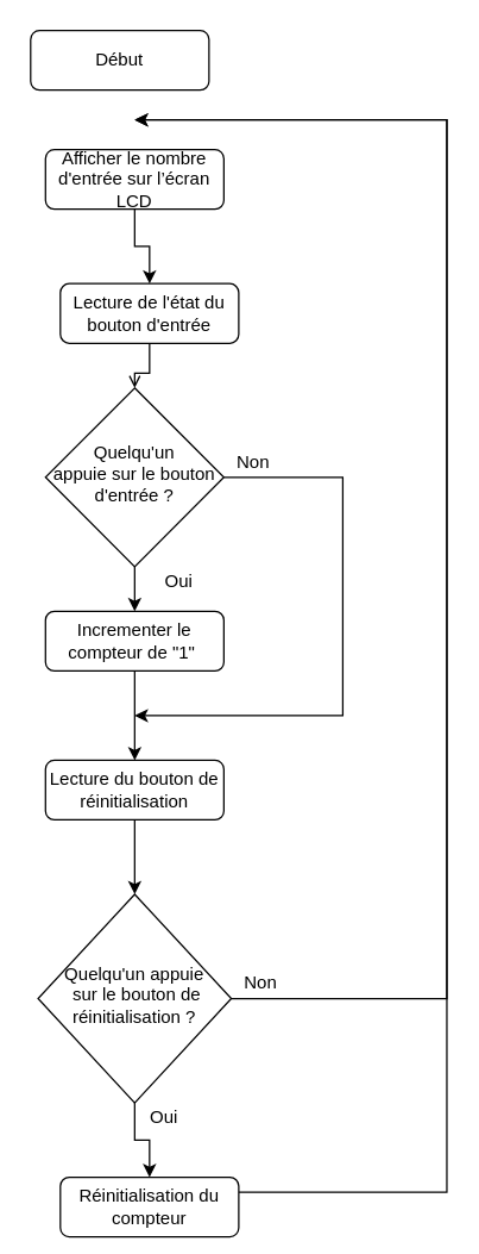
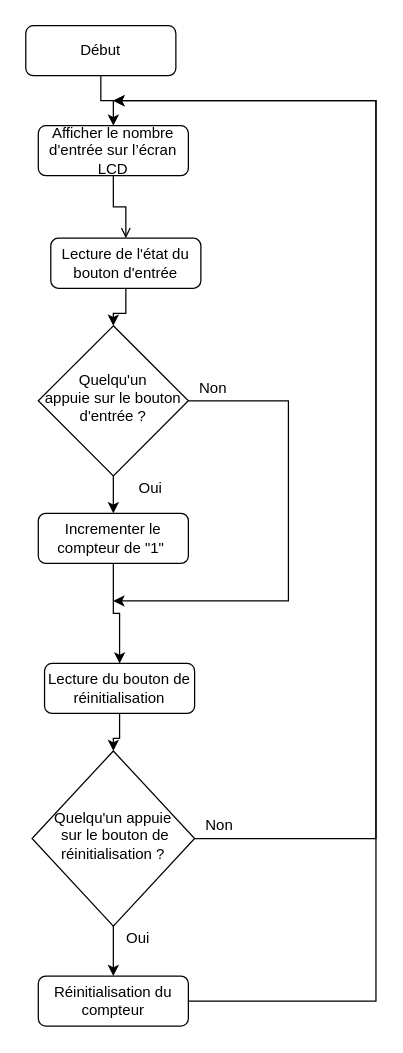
  <mxCell id="0" />
  <mxCell id="1" parent="0" />
+ <mxCell id="2" style="edgeStyle=orthogonalEdgeStyle;rounded=0;orthogonalLoop=1;jettySize=auto;html=1;" edge="1" parent="1" source="3" target="14"><mxGeometry relative="1" as="geometry" /></mxCell>
  <mxCell id="3" value="Début" style="rounded=1;whiteSpace=wrap;html=1;fontSize=12;glass=0;strokeWidth=1;shadow=0;" parent="1" vertex="1"><mxGeometry x="20" y="20" width="120" height="40" as="geometry" /></mxCell>
  <mxCell id="4" style="edgeStyle=orthogonalEdgeStyle;rounded=0;orthogonalLoop=1;jettySize=auto;html=1;" edge="1" parent="1" source="6"><mxGeometry relative="1" as="geometry"><mxPoint x="90" y="480" as="targetPoint" /><Array as="points"><mxPoint x="230" y="320" /><mxPoint x="230" y="480" /></Array></mxGeometry></mxCell>
  <mxCell id="5" style="edgeStyle=orthogonalEdgeStyle;rounded=0;orthogonalLoop=1;jettySize=auto;html=1;entryX=0.5;entryY=0;entryDx=0;entryDy=0;" edge="1" parent="1" source="6" target="10"><mxGeometry relative="1" as="geometry" /></mxCell>
  <mxCell id="6" value="Quelqu'un &lt;br&gt;appuie sur le bouton d'entrée ?" style="rhombus;whiteSpace=wrap;html=1;shadow=0;fontFamily=Helvetica;fontSize=12;align=center;strokeWidth=1;spacing=6;spacingTop=-4;" parent="1" vertex="1"><mxGeometry x="30" y="260" width="120" height="120" as="geometry" /></mxCell>
- <mxCell id="7" style="edgeStyle=orthogonalEdgeStyle;rounded=0;orthogonalLoop=1;jettySize=auto;html=1;entryX=0.5;entryY=0;entryDx=0;entryDy=0;endArrow=open;" edge="1" parent="1" source="8" target="6"><mxGeometry relative="1" as="geometry" /></mxCell>
+ <mxCell id="7" style="edgeStyle=orthogonalEdgeStyle;rounded=0;orthogonalLoop=1;jettySize=auto;html=1;entryX=0.5;entryY=0;entryDx=0;entryDy=0;" edge="1" parent="1" source="8" target="6"><mxGeometry relative="1" as="geometry" /></mxCell>
  <mxCell id="8" value="Lecture de l'état du bouton d'entrée" style="rounded=1;whiteSpace=wrap;html=1;fontSize=12;glass=0;strokeWidth=1;shadow=0;" parent="1" vertex="1"><mxGeometry x="40" y="190" width="120" height="40" as="geometry" /></mxCell>
  <mxCell id="9" style="edgeStyle=orthogonalEdgeStyle;rounded=0;orthogonalLoop=1;jettySize=auto;html=1;entryX=0.5;entryY=0;entryDx=0;entryDy=0;" edge="1" parent="1" source="10" target="12"><mxGeometry relative="1" as="geometry"><mxPoint x="90" y="520" as="targetPoint" /></mxGeometry></mxCell>
  <mxCell id="10" value="Incrementer le compteur de &quot;1&quot;&amp;nbsp;" style="rounded=1;whiteSpace=wrap;html=1;fontSize=12;glass=0;strokeWidth=1;shadow=0;" parent="1" vertex="1"><mxGeometry x="30" y="410" width="120" height="40" as="geometry" /></mxCell>
  <mxCell id="11" style="edgeStyle=orthogonalEdgeStyle;rounded=0;orthogonalLoop=1;jettySize=auto;html=1;entryX=0.5;entryY=0;entryDx=0;entryDy=0;" edge="1" parent="1" source="12" target="17"><mxGeometry relative="1" as="geometry" /></mxCell>
- <mxCell id="12" value="Lecture du bouton de réinitialisation" style="rounded=1;whiteSpace=wrap;html=1;fontSize=12;glass=0;strokeWidth=1;shadow=0;" parent="1" vertex="1"><mxGeometry x="30" y="510" width="120" height="40" as="geometry" /></mxCell>
- <mxCell id="13" style="edgeStyle=orthogonalEdgeStyle;rounded=0;orthogonalLoop=1;jettySize=auto;html=1;entryX=0.5;entryY=0;entryDx=0;entryDy=0;" edge="1" parent="1" source="14" target="8"><mxGeometry relative="1" as="geometry" /></mxCell>
+ <mxCell id="12" value="Lecture du bouton de réinitialisation" style="rounded=1;whiteSpace=wrap;html=1;fontSize=12;glass=0;strokeWidth=1;shadow=0;" parent="1" vertex="1"><mxGeometry x="35" y="530" width="120" height="40" as="geometry" /></mxCell>
+ <mxCell id="13" style="edgeStyle=orthogonalEdgeStyle;rounded=0;orthogonalLoop=1;jettySize=auto;html=1;entryX=0.5;entryY=0;entryDx=0;entryDy=0;endArrow=open;" edge="1" parent="1" source="14" target="8"><mxGeometry relative="1" as="geometry" /></mxCell>
  <mxCell id="14" value="Afficher le nombre d'entrée sur l’écran LCD" style="rounded=1;whiteSpace=wrap;html=1;fontSize=12;glass=0;strokeWidth=1;shadow=0;" vertex="1" parent="1"><mxGeometry x="30" y="100" width="120" height="40" as="geometry" /></mxCell>
  <mxCell id="15" style="edgeStyle=orthogonalEdgeStyle;rounded=0;orthogonalLoop=1;jettySize=auto;html=1;" edge="1" parent="1" source="17" target="19"><mxGeometry relative="1" as="geometry" /></mxCell>
  <mxCell id="16" style="edgeStyle=orthogonalEdgeStyle;rounded=0;orthogonalLoop=1;jettySize=auto;html=1;" edge="1" parent="1" source="17"><mxGeometry relative="1" as="geometry"><mxPoint x="90" y="80" as="targetPoint" /><Array as="points"><mxPoint x="300" y="670" /><mxPoint x="300" y="80" /></Array></mxGeometry></mxCell>
  <mxCell id="17" value="Quelqu'un appuie&lt;br&gt;&amp;nbsp;sur le bouton de réinitialisation ?" style="rhombus;whiteSpace=wrap;html=1;shadow=0;fontFamily=Helvetica;fontSize=12;align=center;strokeWidth=1;spacing=6;spacingTop=-4;" vertex="1" parent="1"><mxGeometry x="25" y="600" width="130" height="140" as="geometry" /></mxCell>
  <mxCell id="18" style="edgeStyle=orthogonalEdgeStyle;rounded=0;orthogonalLoop=1;jettySize=auto;html=1;" edge="1" parent="1" source="19"><mxGeometry relative="1" as="geometry"><mxPoint x="90" y="80" as="targetPoint" /><Array as="points"><mxPoint x="300" y="800" /><mxPoint x="300" y="80" /></Array></mxGeometry></mxCell>
- <mxCell id="19" value="Réinitialisation du compteur" style="rounded=1;whiteSpace=wrap;html=1;fontSize=12;glass=0;strokeWidth=1;shadow=0;" vertex="1" parent="1"><mxGeometry x="40" y="790" width="120" height="40" as="geometry" /></mxCell>
+ <mxCell id="19" value="Réinitialisation du compteur" style="rounded=1;whiteSpace=wrap;html=1;fontSize=12;glass=0;strokeWidth=1;shadow=0;" vertex="1" parent="1"><mxGeometry x="30" y="780" width="120" height="40" as="geometry" /></mxCell>
  <mxCell id="20" value="Non" style="text;html=1;strokeColor=none;fillColor=none;align=center;verticalAlign=middle;whiteSpace=wrap;rounded=0;" vertex="1" parent="1"><mxGeometry x="150" y="300" width="40" height="20" as="geometry" /></mxCell>
  <mxCell id="21" value="Oui" style="text;html=1;strokeColor=none;fillColor=none;align=center;verticalAlign=middle;whiteSpace=wrap;rounded=0;" vertex="1" parent="1"><mxGeometry x="100" y="380" width="40" height="20" as="geometry" /></mxCell>
  <mxCell id="22" value="Oui" style="text;html=1;strokeColor=none;fillColor=none;align=center;verticalAlign=middle;whiteSpace=wrap;rounded=0;" vertex="1" parent="1"><mxGeometry x="90" y="740" width="40" height="20" as="geometry" /></mxCell>
  <mxCell id="23" value="Non" style="text;html=1;strokeColor=none;fillColor=none;align=center;verticalAlign=middle;whiteSpace=wrap;rounded=0;" vertex="1" parent="1"><mxGeometry x="155" y="650" width="40" height="20" as="geometry" /></mxCell>
